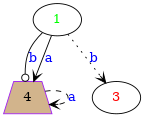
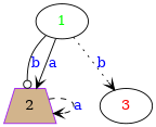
  digraph {
    edge [arrowhead=vee style=solid]
    n1 [label=<<font color="green">1</font>>]
-   2 [color=purple fillcolor=tan shape=trapezium style=filled label=4]
+   2 [color=purple fillcolor=tan shape=trapezium style=filled]
    n3 [label=<<font color="red">3</font>>]
    n1 -> 2 [arrowhead=odot label=<<font color="blue">b</font>>]
    n1 -> 2 [label=<<font color="blue">a</font>>]
    n1 -> n3 [label=<<font color="blue">b</font>> style=dotted]
    2 -> 2 [label=<<font color="blue">a</font>> style=dashed]
  }
